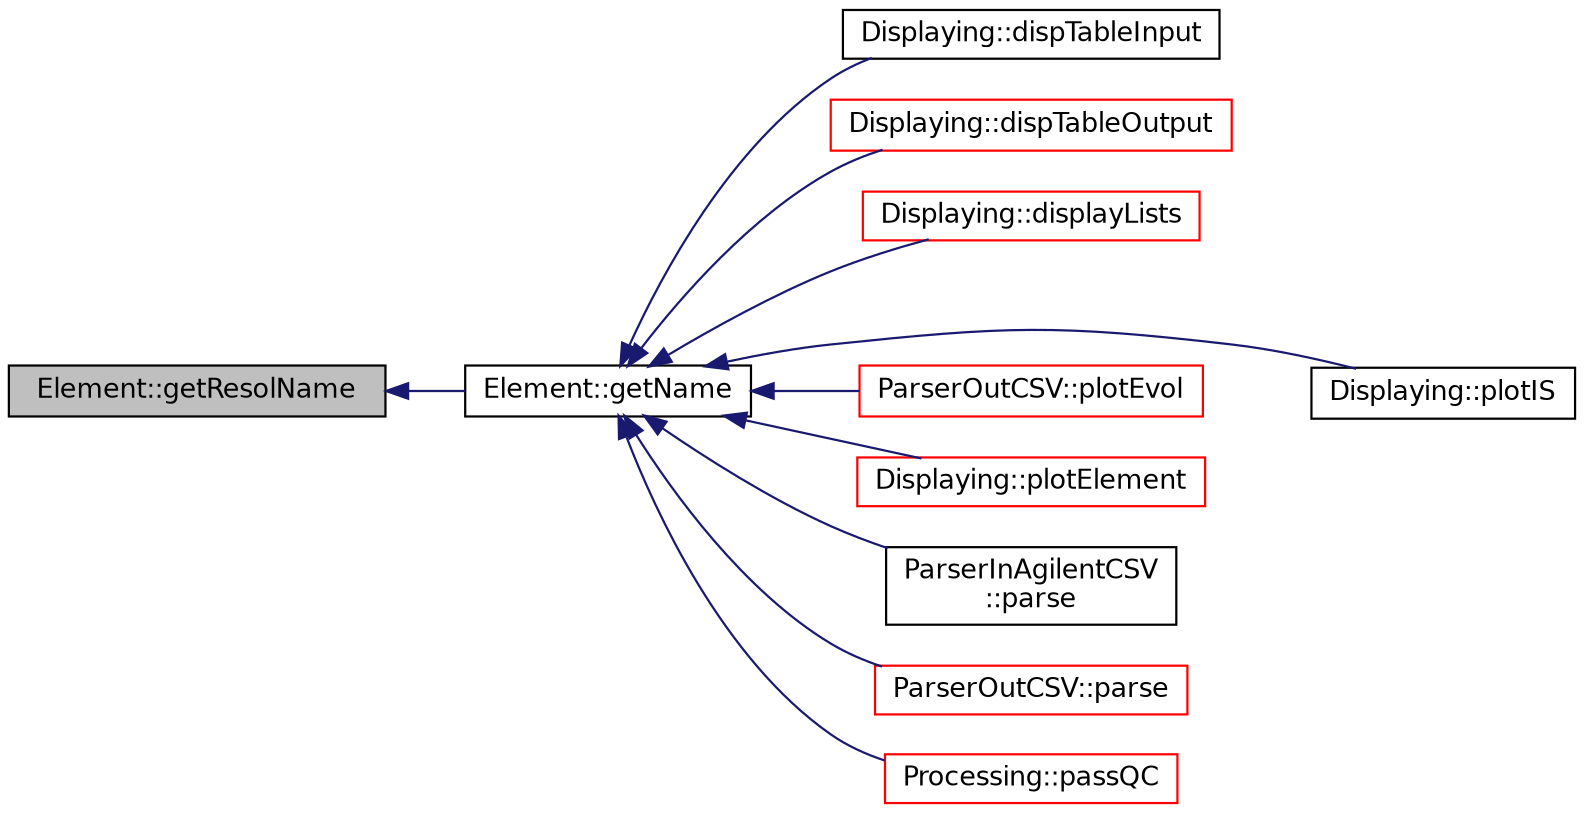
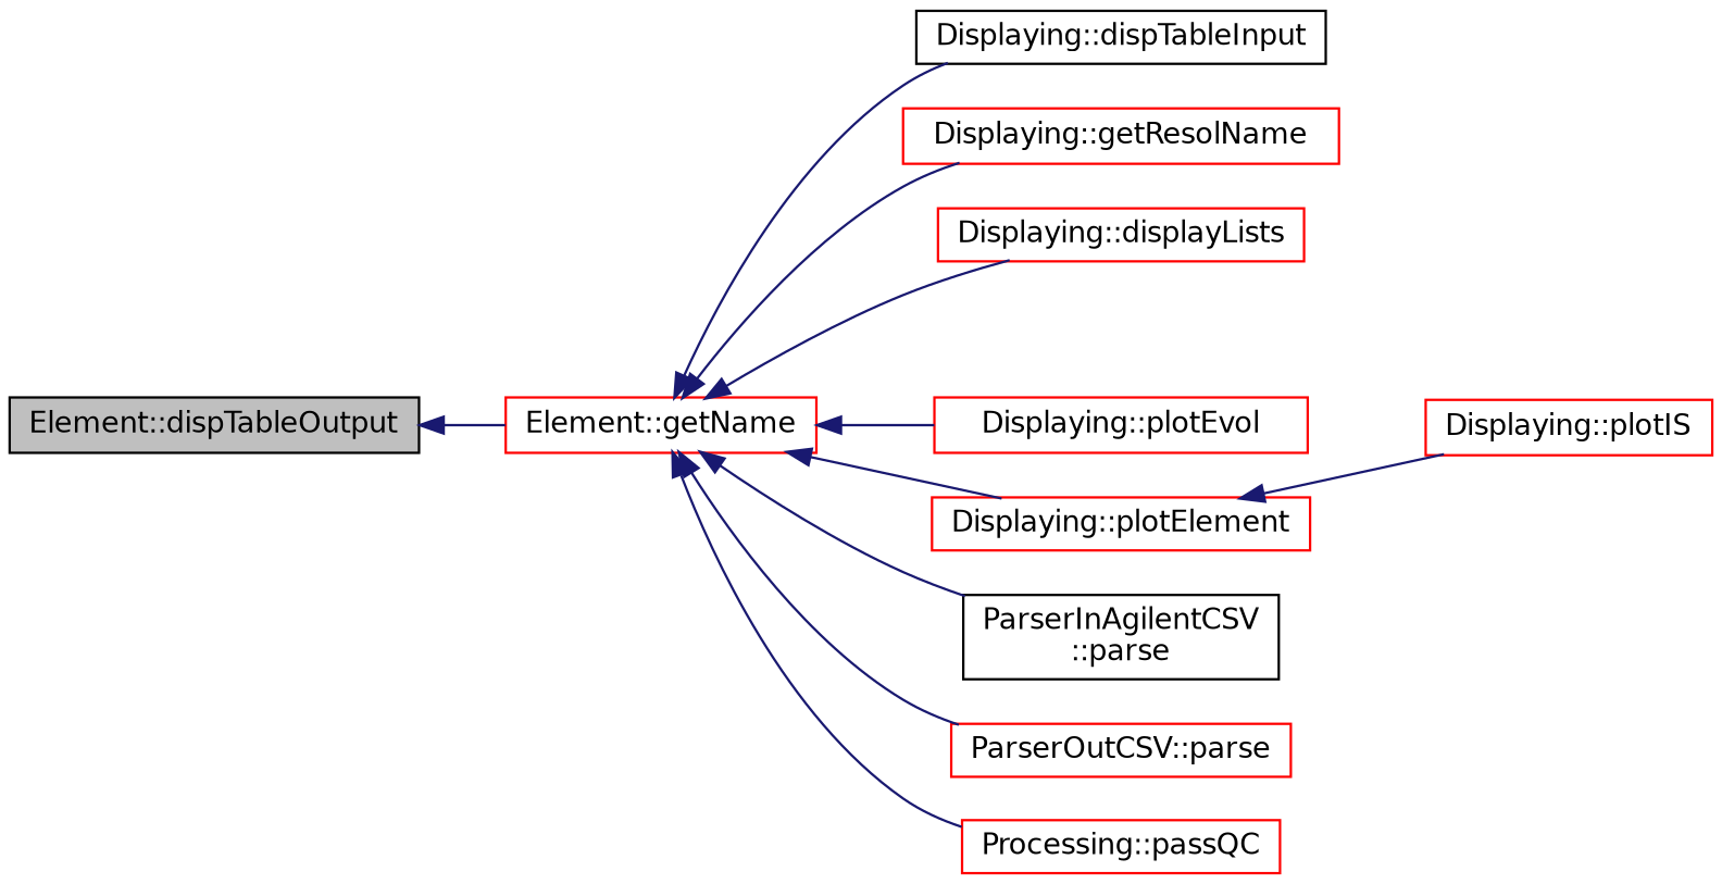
  digraph {
    rankdir=LR
    node [color=red fillcolor=white fontname=Helvetica fontsize=12 shape=record style=filled]
    edge [color=midnightblue dir=back fontname=Helvetica fontsize=12 labelfontname=Helvetica labelfontsize=12 style=solid]
-   n1 [color=black fillcolor=grey75 fontcolor=black height=0.2 label="Element::getResolName" width=0.4]
-   n2 [color=black height=0.2 label="Element::getName" width=0.4]
+   n1 [color=black fillcolor=grey75 fontcolor=black height=0.2 label="Element::dispTableOutput" width=0.4]
+   n2 [height=0.2 label="Element::getName" width=0.4]
    n3 [color=black height=0.2 label="Displaying::dispTableInput" width=0.4]
-   n4 [height=0.2 label="Displaying::dispTableOutput" width=0.4]
+   n4 [height=0.2 label="Displaying::getResolName" width=0.4]
    n5 [height=0.2 label="Displaying::displayLists" width=0.4]
-   n6 [color=black height=0.2 label="Displaying::plotIS" width=0.4]
-   n7 [height=0.2 label="ParserOutCSV::plotEvol" width=0.4]
+   n6 [height=0.2 label="Displaying::plotIS" width=0.4]
+   n7 [height=0.2 label="Displaying::plotEvol" width=0.4]
    n8 [height=0.2 label="Displaying::plotElement" width=0.4]
    n9 [color=black height=0.2 label="ParserInAgilentCSV\l::parse" width=0.4]
    n10 [height=0.2 label="ParserOutCSV::parse" width=0.4]
    n11 [height=0.2 label="Processing::passQC" width=0.4]
    n1 -> n2
    n2 -> n3
    n2 -> n4
    n2 -> n5
-   n2 -> n6
+   n8 -> n6
    n2 -> n7
    n2 -> n8
    n2 -> n9
    n2 -> n10
    n2 -> n11
  }
